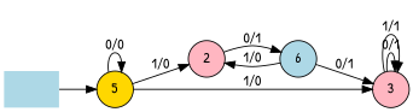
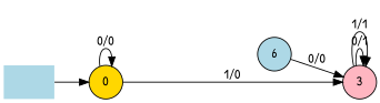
  digraph {
    fontname="Patrick Hand"
    rankdir=LR
    node [fillcolor=lightblue fontname="Patrick Hand" shape=circle style=filled]
    edge [fontname="Patrick Hand"]
    " " [shape=none]
-   0 [fillcolor=gold label=5]
-   2 [fillcolor=lightpink]
+   0 [fillcolor=gold]
    3 [fillcolor=lightpink]
    n5 [label=6]
    " " -> 0
    0 -> 0 [label="0/0"]
-   0 -> 2 [label="1/0"]
    0 -> 3 [label="1/0"]
-   2 -> n5 [label="0/1"]
    3 -> 3 [label="0/1"]
    3 -> 3 [label="1/1"]
-   n5 -> 2 [label="1/0"]
-   n5 -> 3 [label="0/1"]
+   n5 -> 3 [label="0/0"]
  }
